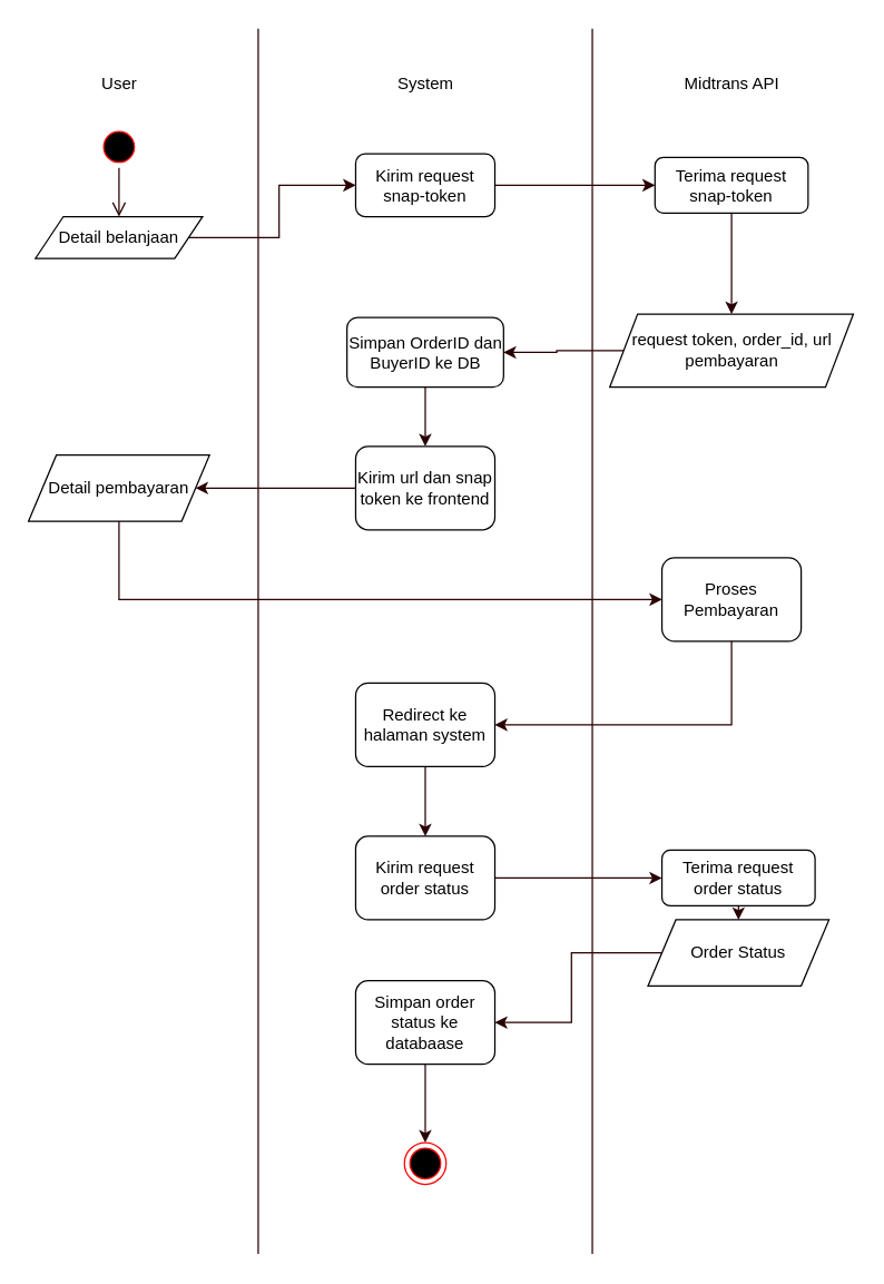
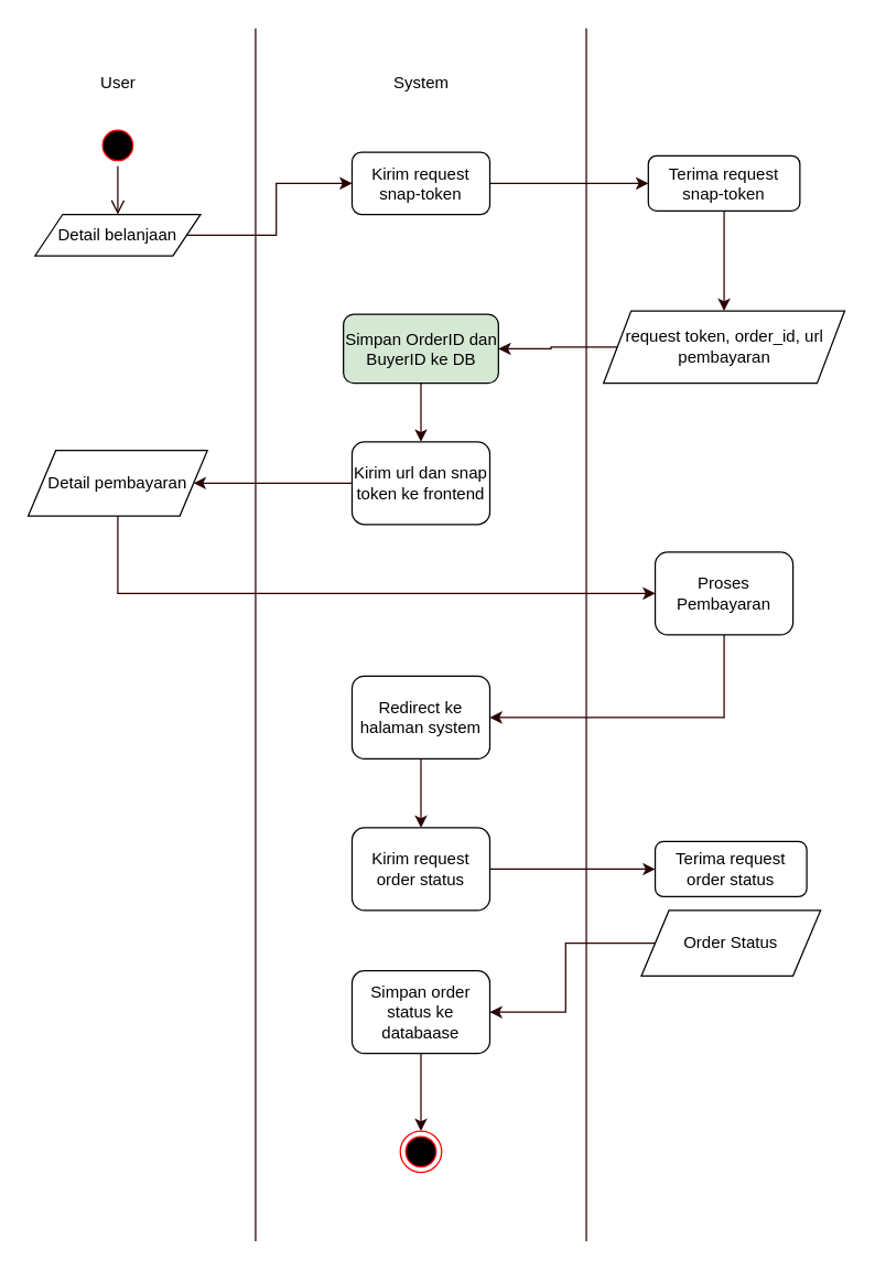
  <mxCell id="0" />
  <mxCell id="1" parent="0" />
  <mxCell id="2" value="System" style="text;html=1;align=center;verticalAlign=middle;resizable=0;points=[];autosize=1;strokeColor=none;" vertex="1" parent="1"><mxGeometry x="275" y="50" width="60" height="20" as="geometry" /></mxCell>
  <mxCell id="3" value="User" style="text;html=1;align=center;verticalAlign=middle;resizable=0;points=[];autosize=1;strokeColor=none;" vertex="1" parent="1"><mxGeometry x="65" y="50" width="40" height="20" as="geometry" /></mxCell>
- <mxCell id="4" value="Midtrans API" style="text;html=1;align=center;verticalAlign=middle;resizable=0;points=[];autosize=1;strokeColor=none;" vertex="1" parent="1"><mxGeometry x="485" y="50" width="80" height="20" as="geometry" /></mxCell>
  <mxCell id="5" value="" style="ellipse;html=1;shape=startState;fillColor=#000000;strokeColor=#ff0000;" vertex="1" parent="1"><mxGeometry x="70" y="90" width="30" height="30" as="geometry" /></mxCell>
  <mxCell id="6" value="" style="edgeStyle=orthogonalEdgeStyle;html=1;verticalAlign=bottom;endArrow=open;endSize=8;entryX=0.5;entryY=0;entryDx=0;entryDy=0;strokeColor=#290000;" edge="1" source="5" parent="1" target="17"><mxGeometry relative="1" as="geometry"><mxPoint x="85" y="155" as="targetPoint" /></mxGeometry></mxCell>
  <mxCell id="7" style="edgeStyle=orthogonalEdgeStyle;rounded=0;orthogonalLoop=1;jettySize=auto;html=1;exitX=1;exitY=0.5;exitDx=0;exitDy=0;entryX=0;entryY=0.5;entryDx=0;entryDy=0;strokeColor=#290000;" edge="1" parent="1" source="17" target="9"><mxGeometry relative="1" as="geometry"><mxPoint x="135" y="177.5" as="sourcePoint" /></mxGeometry></mxCell>
  <mxCell id="8" style="edgeStyle=orthogonalEdgeStyle;rounded=0;orthogonalLoop=1;jettySize=auto;html=1;exitX=1;exitY=0.5;exitDx=0;exitDy=0;entryX=0;entryY=0.5;entryDx=0;entryDy=0;strokeColor=#290000;" edge="1" parent="1" source="9" target="11"><mxGeometry relative="1" as="geometry" /></mxCell>
  <mxCell id="9" value="Kirim request snap-token" style="rounded=1;whiteSpace=wrap;html=1;" vertex="1" parent="1"><mxGeometry x="255" y="110" width="100" height="45" as="geometry" /></mxCell>
  <mxCell id="10" style="edgeStyle=orthogonalEdgeStyle;rounded=0;orthogonalLoop=1;jettySize=auto;html=1;exitX=0.5;exitY=1;exitDx=0;exitDy=0;entryX=0.5;entryY=0;entryDx=0;entryDy=0;strokeColor=#290000;" edge="1" parent="1" source="11" target="18"><mxGeometry relative="1" as="geometry"><mxPoint x="525" y="227.5" as="targetPoint" /></mxGeometry></mxCell>
  <mxCell id="11" value="Terima request snap-token" style="rounded=1;whiteSpace=wrap;html=1;" vertex="1" parent="1"><mxGeometry x="470" y="112.5" width="110" height="40" as="geometry" /></mxCell>
  <mxCell id="12" style="edgeStyle=orthogonalEdgeStyle;rounded=0;orthogonalLoop=1;jettySize=auto;html=1;exitX=0;exitY=0.5;exitDx=0;exitDy=0;entryX=1;entryY=0.5;entryDx=0;entryDy=0;strokeColor=#290000;" edge="1" parent="1" source="18" target="16"><mxGeometry relative="1" as="geometry"><mxPoint x="468.75" y="252.5" as="sourcePoint" /></mxGeometry></mxCell>
  <mxCell id="13" style="edgeStyle=orthogonalEdgeStyle;rounded=0;orthogonalLoop=1;jettySize=auto;html=1;exitX=0;exitY=0.5;exitDx=0;exitDy=0;entryX=1;entryY=0.5;entryDx=0;entryDy=0;strokeColor=#290000;" edge="1" parent="1" source="14" target="20"><mxGeometry relative="1" as="geometry"><mxPoint x="135" y="350" as="targetPoint" /></mxGeometry></mxCell>
  <mxCell id="14" value="Kirim url dan snap token ke frontend" style="rounded=1;whiteSpace=wrap;html=1;" vertex="1" parent="1"><mxGeometry x="255" y="320" width="100" height="60" as="geometry" /></mxCell>
  <mxCell id="15" style="edgeStyle=orthogonalEdgeStyle;rounded=0;orthogonalLoop=1;jettySize=auto;html=1;exitX=0.5;exitY=1;exitDx=0;exitDy=0;entryX=0.5;entryY=0;entryDx=0;entryDy=0;strokeColor=#290000;" edge="1" parent="1" source="16" target="14"><mxGeometry relative="1" as="geometry" /></mxCell>
- <mxCell id="16" value="Simpan OrderID dan BuyerID ke DB" style="rounded=1;whiteSpace=wrap;html=1;" vertex="1" parent="1"><mxGeometry x="248.75" y="227.5" width="112.5" height="50" as="geometry" /></mxCell>
+ <mxCell id="16" value="Simpan OrderID dan BuyerID ke DB" style="rounded=1;whiteSpace=wrap;html=1;fillColor=#d5e8d4;" vertex="1" parent="1"><mxGeometry x="248.75" y="227.5" width="112.5" height="50" as="geometry" /></mxCell>
  <mxCell id="17" value="Detail belanjaan" style="shape=parallelogram;perimeter=parallelogramPerimeter;whiteSpace=wrap;html=1;fixedSize=1;" vertex="1" parent="1"><mxGeometry x="25" y="155" width="120" height="30" as="geometry" /></mxCell>
  <mxCell id="18" value="request token, order_id, url pembayaran" style="shape=parallelogram;perimeter=parallelogramPerimeter;whiteSpace=wrap;html=1;fixedSize=1;" vertex="1" parent="1"><mxGeometry x="437.5" y="225" width="175" height="52.5" as="geometry" /></mxCell>
  <mxCell id="19" style="edgeStyle=orthogonalEdgeStyle;rounded=0;orthogonalLoop=1;jettySize=auto;html=1;exitX=0.5;exitY=1;exitDx=0;exitDy=0;entryX=0;entryY=0.5;entryDx=0;entryDy=0;strokeColor=#290000;" edge="1" parent="1" source="20" target="22"><mxGeometry relative="1" as="geometry" /></mxCell>
  <mxCell id="20" value="Detail pembayaran" style="shape=parallelogram;perimeter=parallelogramPerimeter;whiteSpace=wrap;html=1;fixedSize=1;" vertex="1" parent="1"><mxGeometry x="20" y="326.25" width="130" height="47.5" as="geometry" /></mxCell>
  <mxCell id="21" style="edgeStyle=orthogonalEdgeStyle;rounded=0;orthogonalLoop=1;jettySize=auto;html=1;exitX=0.5;exitY=1;exitDx=0;exitDy=0;entryX=1;entryY=0.5;entryDx=0;entryDy=0;strokeColor=#290000;" edge="1" parent="1" source="22" target="24"><mxGeometry relative="1" as="geometry" /></mxCell>
  <mxCell id="22" value="Proses Pembayaran" style="rounded=1;whiteSpace=wrap;html=1;" vertex="1" parent="1"><mxGeometry x="475" y="400" width="100" height="60" as="geometry" /></mxCell>
  <mxCell id="23" style="edgeStyle=orthogonalEdgeStyle;rounded=0;orthogonalLoop=1;jettySize=auto;html=1;exitX=0.5;exitY=1;exitDx=0;exitDy=0;entryX=0.5;entryY=0;entryDx=0;entryDy=0;strokeColor=#290000;" edge="1" parent="1" source="24" target="26"><mxGeometry relative="1" as="geometry" /></mxCell>
  <mxCell id="24" value="Redirect ke halaman system" style="rounded=1;whiteSpace=wrap;html=1;" vertex="1" parent="1"><mxGeometry x="255" y="490" width="100" height="60" as="geometry" /></mxCell>
  <mxCell id="25" style="edgeStyle=orthogonalEdgeStyle;rounded=0;orthogonalLoop=1;jettySize=auto;html=1;exitX=1;exitY=0.5;exitDx=0;exitDy=0;entryX=0;entryY=0.5;entryDx=0;entryDy=0;strokeColor=#290000;" edge="1" parent="1" source="26" target="28"><mxGeometry relative="1" as="geometry" /></mxCell>
  <mxCell id="26" value="Kirim request order status" style="rounded=1;whiteSpace=wrap;html=1;" vertex="1" parent="1"><mxGeometry x="255" y="600" width="100" height="60" as="geometry" /></mxCell>
- <mxCell id="27" style="edgeStyle=orthogonalEdgeStyle;rounded=0;orthogonalLoop=1;jettySize=auto;html=1;exitX=0.5;exitY=1;exitDx=0;exitDy=0;entryX=0.5;entryY=0;entryDx=0;entryDy=0;strokeColor=#290000;" edge="1" parent="1" source="28" target="30"><mxGeometry relative="1" as="geometry" /></mxCell>
  <mxCell id="28" value="Terima request order status" style="rounded=1;whiteSpace=wrap;html=1;" vertex="1" parent="1"><mxGeometry x="475" y="610" width="110" height="40" as="geometry" /></mxCell>
  <mxCell id="29" style="edgeStyle=orthogonalEdgeStyle;rounded=0;orthogonalLoop=1;jettySize=auto;html=1;exitX=0;exitY=0.5;exitDx=0;exitDy=0;entryX=1;entryY=0.5;entryDx=0;entryDy=0;strokeColor=#290000;" edge="1" parent="1" source="30" target="32"><mxGeometry relative="1" as="geometry" /></mxCell>
  <mxCell id="30" value="Order Status" style="shape=parallelogram;perimeter=parallelogramPerimeter;whiteSpace=wrap;html=1;fixedSize=1;" vertex="1" parent="1"><mxGeometry x="465" y="660" width="130" height="47.5" as="geometry" /></mxCell>
  <mxCell id="31" style="edgeStyle=orthogonalEdgeStyle;rounded=0;orthogonalLoop=1;jettySize=auto;html=1;exitX=0.5;exitY=1;exitDx=0;exitDy=0;entryX=0.5;entryY=0;entryDx=0;entryDy=0;strokeColor=#290000;" edge="1" parent="1" source="32" target="33"><mxGeometry relative="1" as="geometry" /></mxCell>
  <mxCell id="32" value="Simpan order status ke databaase" style="rounded=1;whiteSpace=wrap;html=1;" vertex="1" parent="1"><mxGeometry x="255" y="703.75" width="100" height="60" as="geometry" /></mxCell>
  <mxCell id="33" value="" style="ellipse;html=1;shape=endState;fillColor=#000000;strokeColor=#ff0000;" vertex="1" parent="1"><mxGeometry x="290" y="820" width="30" height="30" as="geometry" /></mxCell>
  <mxCell id="34" value="" style="endArrow=none;html=1;strokeColor=#290000;" edge="1" parent="1"><mxGeometry width="50" height="50" relative="1" as="geometry"><mxPoint x="185" y="900" as="sourcePoint" /><mxPoint x="185" y="20" as="targetPoint" /></mxGeometry></mxCell>
  <mxCell id="35" value="" style="endArrow=none;html=1;strokeColor=#290000;" edge="1" parent="1"><mxGeometry width="50" height="50" relative="1" as="geometry"><mxPoint x="425" y="900" as="sourcePoint" /><mxPoint x="425" y="20" as="targetPoint" /></mxGeometry></mxCell>
